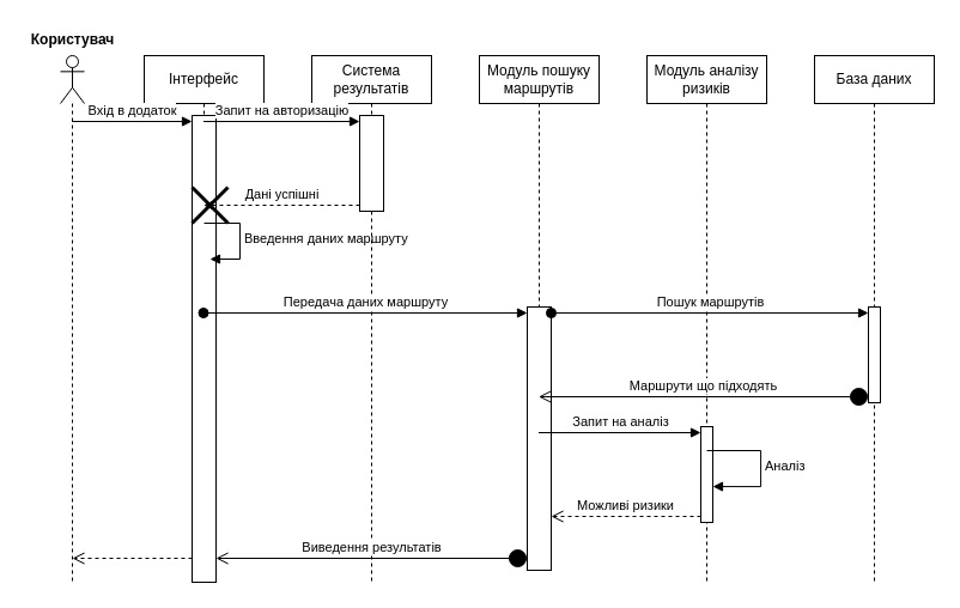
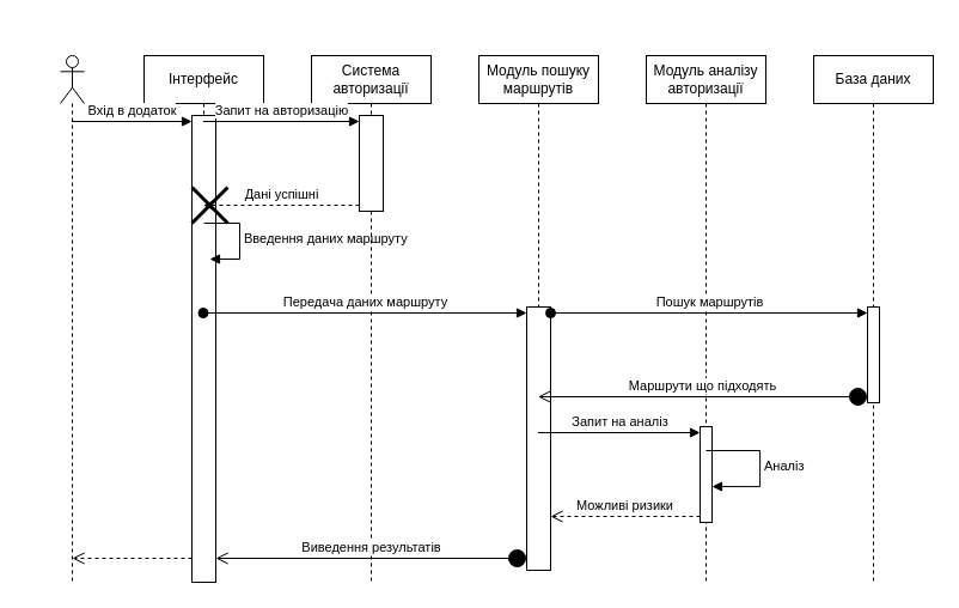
  <mxCell id="0" />
  <mxCell id="1" parent="0" />
  <mxCell id="2" value="" style="shape=umlLifeline;perimeter=lifelinePerimeter;whiteSpace=wrap;html=1;container=1;dropTarget=0;collapsible=0;recursiveResize=0;outlineConnect=0;portConstraint=eastwest;newEdgeStyle={&quot;curved&quot;:0,&quot;rounded&quot;:0};participant=umlActor;" vertex="1" parent="1"><mxGeometry x="50" y="46" width="20" height="440" as="geometry" /></mxCell>
  <mxCell id="3" value="Інтерфейс" style="shape=umlLifeline;perimeter=lifelinePerimeter;whiteSpace=wrap;html=1;container=1;dropTarget=0;collapsible=0;recursiveResize=0;outlineConnect=0;portConstraint=eastwest;newEdgeStyle={&quot;curved&quot;:0,&quot;rounded&quot;:0};" vertex="1" parent="1"><mxGeometry x="120" y="46" width="100" height="440" as="geometry" /></mxCell>
  <mxCell id="4" value="" style="html=1;points=[[0,0,0,0,5],[0,1,0,0,-5],[1,0,0,0,5],[1,1,0,0,-5]];perimeter=orthogonalPerimeter;outlineConnect=0;targetShapes=umlLifeline;portConstraint=eastwest;newEdgeStyle={&quot;curved&quot;:0,&quot;rounded&quot;:0};" vertex="1" parent="3"><mxGeometry x="40" y="50" width="20" height="390" as="geometry" /></mxCell>
  <mxCell id="5" value="Введення даних маршруту" style="html=1;align=left;spacingLeft=2;endArrow=block;rounded=0;edgeStyle=orthogonalEdgeStyle;curved=0;rounded=0;" edge="1" parent="3"><mxGeometry relative="1" as="geometry"><mxPoint x="50" y="140" as="sourcePoint" /><Array as="points"><mxPoint x="80" y="170" /></Array><mxPoint x="55" y="170" as="targetPoint" /></mxGeometry></mxCell>
  <mxCell id="6" value="" style="shape=umlDestroy;whiteSpace=wrap;html=1;strokeWidth=3;targetShapes=umlLifeline;" vertex="1" parent="3"><mxGeometry x="40" y="110" width="30" height="30" as="geometry" /></mxCell>
- <mxCell id="7" value="Система результатів" style="shape=umlLifeline;perimeter=lifelinePerimeter;whiteSpace=wrap;html=1;container=1;dropTarget=0;collapsible=0;recursiveResize=0;outlineConnect=0;portConstraint=eastwest;newEdgeStyle={&quot;curved&quot;:0,&quot;rounded&quot;:0};" vertex="1" parent="1"><mxGeometry x="260" y="46" width="100" height="440" as="geometry" /></mxCell>
+ <mxCell id="7" value="Система авторизації" style="shape=umlLifeline;perimeter=lifelinePerimeter;whiteSpace=wrap;html=1;container=1;dropTarget=0;collapsible=0;recursiveResize=0;outlineConnect=0;portConstraint=eastwest;newEdgeStyle={&quot;curved&quot;:0,&quot;rounded&quot;:0};" vertex="1" parent="1"><mxGeometry x="260" y="46" width="100" height="440" as="geometry" /></mxCell>
  <mxCell id="8" value="" style="html=1;points=[[0,0,0,0,5],[0,1,0,0,-5],[1,0,0,0,5],[1,1,0,0,-5]];perimeter=orthogonalPerimeter;outlineConnect=0;targetShapes=umlLifeline;portConstraint=eastwest;newEdgeStyle={&quot;curved&quot;:0,&quot;rounded&quot;:0};" vertex="1" parent="7"><mxGeometry x="40" y="50" width="20" height="80" as="geometry" /></mxCell>
  <mxCell id="9" value="Модуль пошуку маршрутів" style="shape=umlLifeline;perimeter=lifelinePerimeter;whiteSpace=wrap;html=1;container=1;dropTarget=0;collapsible=0;recursiveResize=0;outlineConnect=0;portConstraint=eastwest;newEdgeStyle={&quot;curved&quot;:0,&quot;rounded&quot;:0};" vertex="1" parent="1"><mxGeometry x="400" y="46" width="100" height="430" as="geometry" /></mxCell>
  <mxCell id="10" value="" style="html=1;points=[[0,0,0,0,5],[0,1,0,0,-5],[1,0,0,0,5],[1,1,0,0,-5]];perimeter=orthogonalPerimeter;outlineConnect=0;targetShapes=umlLifeline;portConstraint=eastwest;newEdgeStyle={&quot;curved&quot;:0,&quot;rounded&quot;:0};" vertex="1" parent="9"><mxGeometry x="40" y="210" width="20" height="220" as="geometry" /></mxCell>
  <mxCell id="11" value="База даних" style="shape=umlLifeline;perimeter=lifelinePerimeter;whiteSpace=wrap;html=1;container=1;dropTarget=0;collapsible=0;recursiveResize=0;outlineConnect=0;portConstraint=eastwest;newEdgeStyle={&quot;curved&quot;:0,&quot;rounded&quot;:0};" vertex="1" parent="1"><mxGeometry x="680" y="46" width="100" height="440" as="geometry" /></mxCell>
  <mxCell id="12" value="" style="html=1;points=[[0,0,0,0,5],[0,1,0,0,-5],[1,0,0,0,5],[1,1,0,0,-5]];perimeter=orthogonalPerimeter;outlineConnect=0;targetShapes=umlLifeline;portConstraint=eastwest;newEdgeStyle={&quot;curved&quot;:0,&quot;rounded&quot;:0};" vertex="1" parent="11"><mxGeometry x="45" y="210" width="10" height="80" as="geometry" /></mxCell>
- <mxCell id="13" value="Модуль аналізу ризиків" style="shape=umlLifeline;perimeter=lifelinePerimeter;whiteSpace=wrap;html=1;container=1;dropTarget=0;collapsible=0;recursiveResize=0;outlineConnect=0;portConstraint=eastwest;newEdgeStyle={&quot;curved&quot;:0,&quot;rounded&quot;:0};" vertex="1" parent="1"><mxGeometry x="540" y="46" width="100" height="440" as="geometry" /></mxCell>
+ <mxCell id="13" value="Модуль аналізу авторизації" style="shape=umlLifeline;perimeter=lifelinePerimeter;whiteSpace=wrap;html=1;container=1;dropTarget=0;collapsible=0;recursiveResize=0;outlineConnect=0;portConstraint=eastwest;newEdgeStyle={&quot;curved&quot;:0,&quot;rounded&quot;:0};" vertex="1" parent="1"><mxGeometry x="540" y="46" width="100" height="440" as="geometry" /></mxCell>
  <mxCell id="14" value="" style="html=1;points=[[0,0,0,0,5],[0,1,0,0,-5],[1,0,0,0,5],[1,1,0,0,-5]];perimeter=orthogonalPerimeter;outlineConnect=0;targetShapes=umlLifeline;portConstraint=eastwest;newEdgeStyle={&quot;curved&quot;:0,&quot;rounded&quot;:0};" vertex="1" parent="13"><mxGeometry x="45" y="310" width="10" height="80" as="geometry" /></mxCell>
  <mxCell id="15" value="Вхід в додаток" style="html=1;verticalAlign=bottom;endArrow=block;curved=0;rounded=0;entryX=0;entryY=0;entryDx=0;entryDy=5;" edge="1" parent="1" source="2" target="4"><mxGeometry relative="1" as="geometry"><mxPoint x="90" y="101" as="sourcePoint" /></mxGeometry></mxCell>
  <mxCell id="16" value="Запит на авторизацію" style="html=1;verticalAlign=bottom;endArrow=block;curved=0;rounded=0;entryX=0;entryY=0;entryDx=0;entryDy=5;" edge="1" parent="1" source="3" target="8"><mxGeometry relative="1" as="geometry"><mxPoint x="230" y="101" as="sourcePoint" /></mxGeometry></mxCell>
  <mxCell id="17" value="Дані успішні" style="html=1;verticalAlign=bottom;endArrow=open;dashed=1;endSize=8;curved=0;rounded=0;exitX=0;exitY=1;exitDx=0;exitDy=-5;" edge="1" parent="1" source="8" target="3"><mxGeometry relative="1" as="geometry"><mxPoint x="230" y="171" as="targetPoint" /></mxGeometry></mxCell>
  <mxCell id="18" value="Передача даних маршруту" style="html=1;verticalAlign=bottom;startArrow=oval;endArrow=block;startSize=8;curved=0;rounded=0;entryX=0;entryY=0;entryDx=0;entryDy=5;" edge="1" parent="1" source="3" target="10"><mxGeometry relative="1" as="geometry"><mxPoint x="370" y="191" as="sourcePoint" /></mxGeometry></mxCell>
  <mxCell id="19" value="Пошук маршрутів" style="html=1;verticalAlign=bottom;startArrow=oval;endArrow=block;startSize=8;curved=0;rounded=0;entryX=0;entryY=0;entryDx=0;entryDy=5;" edge="1" parent="1" source="10" target="12"><mxGeometry relative="1" as="geometry"><mxPoint x="655" y="261" as="sourcePoint" /></mxGeometry></mxCell>
  <mxCell id="20" value="Маршрути що підходять" style="html=1;verticalAlign=bottom;startArrow=circle;startFill=1;endArrow=open;startSize=6;endSize=8;curved=0;rounded=0;exitX=0;exitY=1;exitDx=0;exitDy=-5;exitPerimeter=0;" edge="1" parent="1" source="12" target="9"><mxGeometry width="80" relative="1" as="geometry"><mxPoint x="500" y="306" as="sourcePoint" /><mxPoint x="580" y="306" as="targetPoint" /></mxGeometry></mxCell>
  <mxCell id="21" value="Запит на аналіз" style="html=1;verticalAlign=bottom;endArrow=block;curved=0;rounded=0;entryX=0;entryY=0;entryDx=0;entryDy=5;" edge="1" parent="1" source="9" target="14"><mxGeometry relative="1" as="geometry"><mxPoint x="515" y="361" as="sourcePoint" /></mxGeometry></mxCell>
  <mxCell id="22" value="Можливі ризики" style="html=1;verticalAlign=bottom;endArrow=open;dashed=1;endSize=8;curved=0;rounded=0;exitX=0;exitY=1;exitDx=0;exitDy=-5;" edge="1" parent="1" source="14" target="10"><mxGeometry relative="1" as="geometry"><mxPoint x="515" y="431" as="targetPoint" /></mxGeometry></mxCell>
  <mxCell id="23" value="Виведення результатів" style="html=1;verticalAlign=bottom;startArrow=circle;startFill=1;endArrow=open;startSize=6;endSize=8;curved=0;rounded=0;" edge="1" parent="1"><mxGeometry width="80" relative="1" as="geometry"><mxPoint x="440" y="466" as="sourcePoint" /><mxPoint x="180" y="466" as="targetPoint" /></mxGeometry></mxCell>
  <mxCell id="24" value="&lt;div&gt;&lt;br&gt;&lt;/div&gt;&lt;div&gt;&lt;br&gt;&lt;/div&gt;" style="html=1;verticalAlign=bottom;endArrow=open;dashed=1;endSize=8;curved=0;rounded=0;" edge="1" parent="1" source="4"><mxGeometry relative="1" as="geometry"><mxPoint x="140" y="466" as="sourcePoint" /><mxPoint x="60" y="466" as="targetPoint" /></mxGeometry></mxCell>
  <mxCell id="25" value="Аналіз" style="html=1;align=left;spacingLeft=2;endArrow=block;rounded=0;edgeStyle=orthogonalEdgeStyle;curved=0;rounded=0;" edge="1" parent="1"><mxGeometry relative="1" as="geometry"><mxPoint x="590" y="376" as="sourcePoint" /><Array as="points"><mxPoint x="635.05" y="376" /><mxPoint x="635.05" y="406" /></Array><mxPoint x="595" y="406.053" as="targetPoint" /></mxGeometry></mxCell>
- <mxCell id="26" value="Користувач" style="text;align=center;fontStyle=1;verticalAlign=middle;spacingLeft=3;spacingRight=3;strokeColor=none;rotatable=0;points=[[0,0.5],[1,0.5]];portConstraint=eastwest;html=1;" vertex="1" parent="1"><mxGeometry x="20" y="20" width="80" height="26" as="geometry" /></mxCell>
